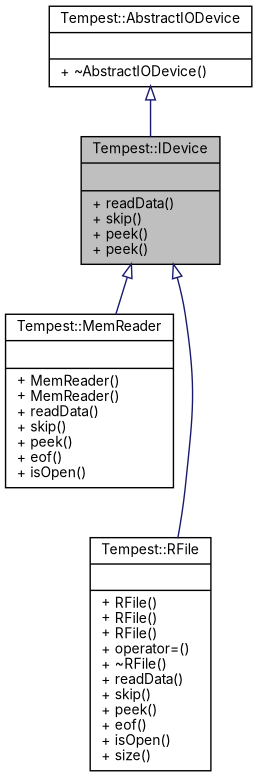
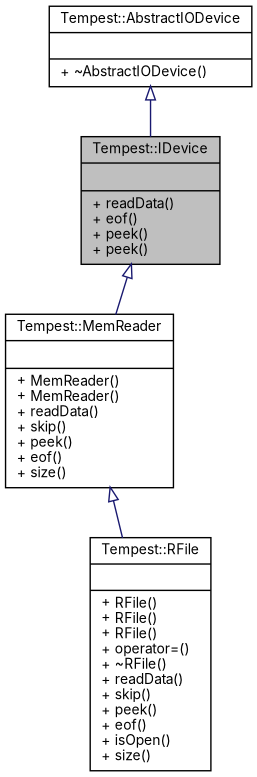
  digraph {
    fontname=Inter
    node [color=black fillcolor=white fontname=Inter fontsize=10 shape=record style=filled]
    edge [arrowtail=onormal color=midnightblue dir=back fontname=Inter fontsize=10 labelfontname=Helvetica labelfontsize=10 style=solid]
-   n1 [fillcolor=grey75 fontcolor=black height=0.2 label="{Tempest::IDevice\n||+ readData()\l+ skip()\l+ peek()\l+ peek()\l}" width=0.4]
-   n2 [height=0.2 label="{Tempest::MemReader\n||+ MemReader()\l+ MemReader()\l+ readData()\l+ skip()\l+ peek()\l+ eof()\l+ isOpen()\l}" width=0.4]
+   n1 [fillcolor=grey75 fontcolor=black height=0.2 label="{Tempest::IDevice\n||+ readData()\l+ eof()\l+ peek()\l+ peek()\l}" width=0.4]
+   n2 [height=0.2 label="{Tempest::MemReader\n||+ MemReader()\l+ MemReader()\l+ readData()\l+ skip()\l+ peek()\l+ eof()\l+ size()\l}" width=0.4]
    n3 [height=0.2 label="{Tempest::RFile\n||+ RFile()\l+ RFile()\l+ RFile()\l+ operator=()\l+ ~RFile()\l+ readData()\l+ skip()\l+ peek()\l+ eof()\l+ isOpen()\l+ size()\l}" width=0.4]
    n4 [height=0.2 label="{Tempest::AbstractIODevice\n||+ ~AbstractIODevice()\l}" width=0.4]
    n1 -> n2
-   n1 -> n3
+   n2 -> n3
    n4 -> n1
  }
